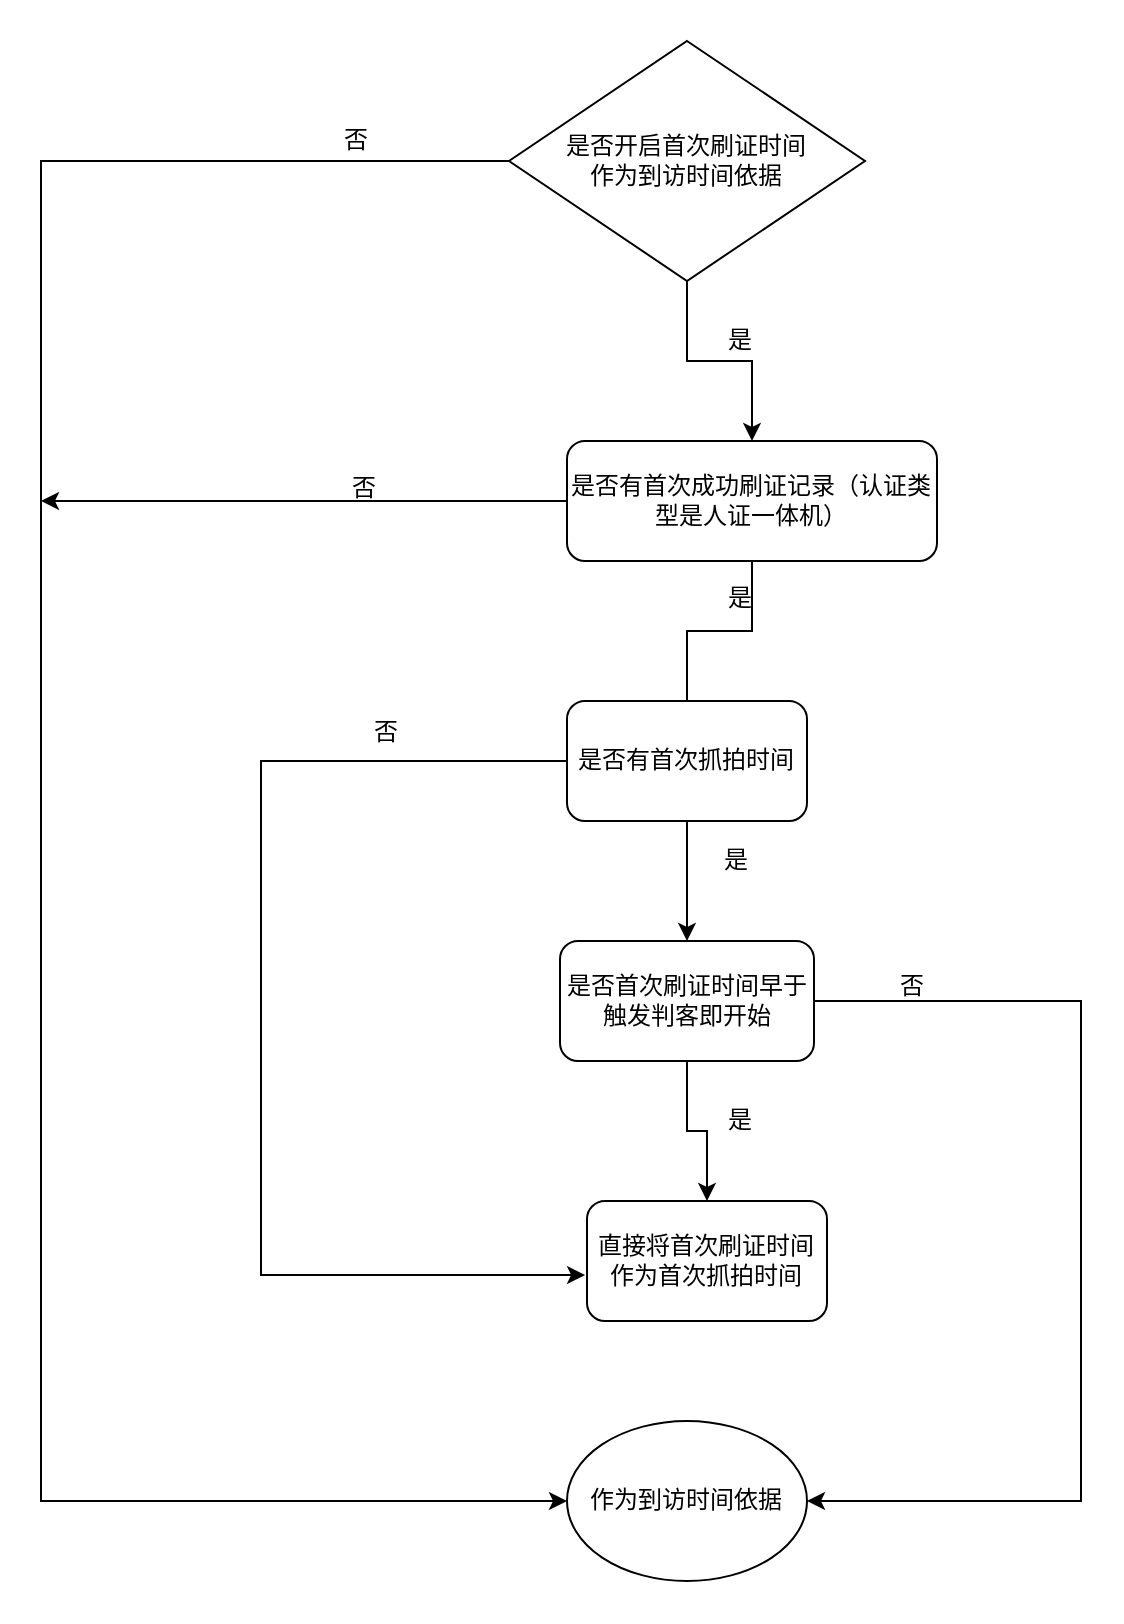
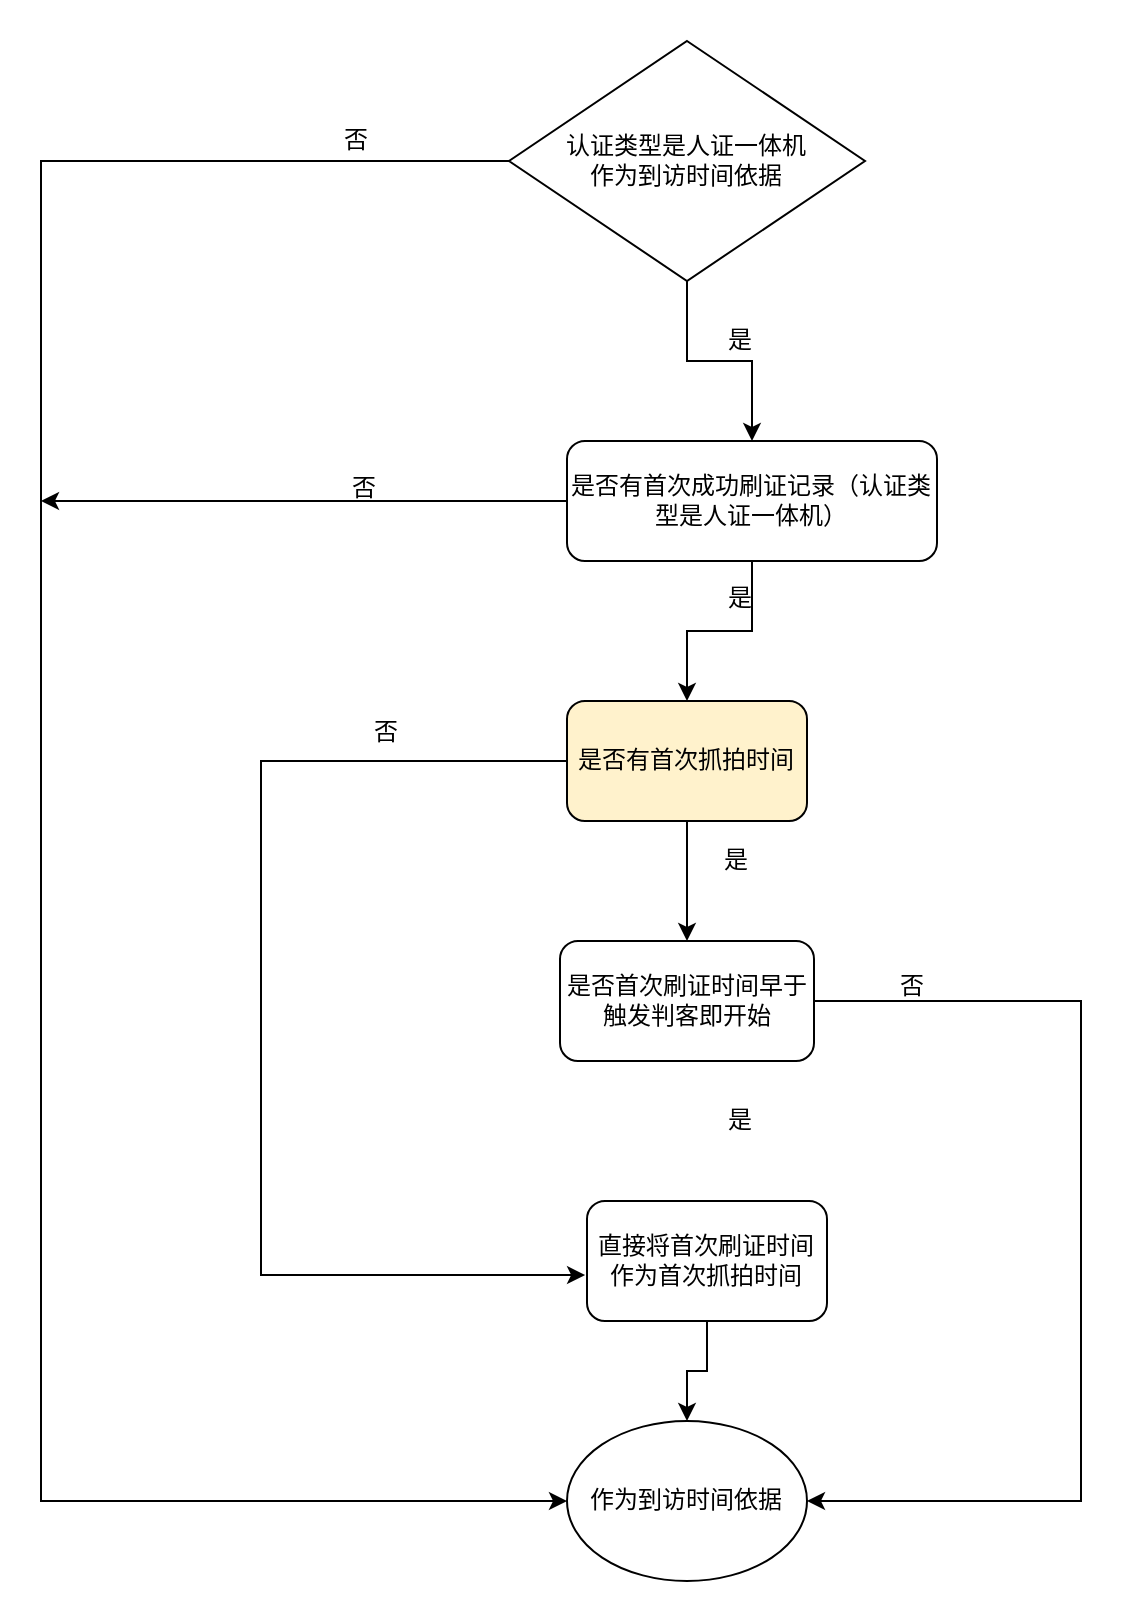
  <mxCell id="0" />
  <mxCell id="1" parent="0" />
  <mxCell id="2" style="edgeStyle=orthogonalEdgeStyle;rounded=0;orthogonalLoop=1;jettySize=auto;html=1;exitX=0;exitY=0.5;exitDx=0;exitDy=0;entryX=0;entryY=0.5;entryDx=0;entryDy=0;" edge="1" parent="1" source="4" target="5"><mxGeometry relative="1" as="geometry"><Array as="points"><mxPoint x="20" y="80" /><mxPoint x="20" y="750" /></Array></mxGeometry></mxCell>
  <mxCell id="3" value="" style="edgeStyle=orthogonalEdgeStyle;rounded=0;orthogonalLoop=1;jettySize=auto;html=1;" edge="1" parent="1" source="4" target="9"><mxGeometry relative="1" as="geometry" /></mxCell>
- <mxCell id="4" value="是否开启首次刷证时间&lt;br&gt;作为到访时间依据" style="rhombus;whiteSpace=wrap;html=1;" vertex="1" parent="1"><mxGeometry x="254" y="20" width="178" height="120" as="geometry" /></mxCell>
+ <mxCell id="4" value="认证类型是人证一体机&lt;br&gt;作为到访时间依据" style="rhombus;whiteSpace=wrap;html=1;" vertex="1" parent="1"><mxGeometry x="254" y="20" width="178" height="120" as="geometry" /></mxCell>
  <mxCell id="5" value="作为到访时间依据" style="ellipse;whiteSpace=wrap;html=1;" vertex="1" parent="1"><mxGeometry x="283" y="710" width="120" height="80" as="geometry" /></mxCell>
  <mxCell id="6" value="否" style="text;html=1;resizable=0;points=[];autosize=1;align=left;verticalAlign=top;spacingTop=-4;" vertex="1" parent="1"><mxGeometry x="170" y="60" width="30" height="20" as="geometry" /></mxCell>
- <mxCell id="7" value="" style="edgeStyle=orthogonalEdgeStyle;rounded=0;orthogonalLoop=1;jettySize=auto;html=1;endArrow=none;" edge="1" parent="1" source="9" target="13"><mxGeometry relative="1" as="geometry" /></mxCell>
+ <mxCell id="7" value="" style="edgeStyle=orthogonalEdgeStyle;rounded=0;orthogonalLoop=1;jettySize=auto;html=1;" edge="1" parent="1" source="9" target="13"><mxGeometry relative="1" as="geometry" /></mxCell>
  <mxCell id="8" style="edgeStyle=orthogonalEdgeStyle;rounded=0;orthogonalLoop=1;jettySize=auto;html=1;" edge="1" parent="1" source="9"><mxGeometry relative="1" as="geometry"><mxPoint x="20" y="250" as="targetPoint" /></mxGeometry></mxCell>
  <mxCell id="9" value="是否有首次成功刷证记录（认证类型是人证一体机）" style="rounded=1;whiteSpace=wrap;html=1;" vertex="1" parent="1"><mxGeometry x="283" y="220" width="185" height="60" as="geometry" /></mxCell>
  <mxCell id="10" value="否" style="text;html=1;resizable=0;points=[];autosize=1;align=left;verticalAlign=top;spacingTop=-4;" vertex="1" parent="1"><mxGeometry x="174" y="234" width="30" height="20" as="geometry" /></mxCell>
  <mxCell id="11" style="edgeStyle=orthogonalEdgeStyle;rounded=0;orthogonalLoop=1;jettySize=auto;html=1;entryX=-0.008;entryY=0.617;entryDx=0;entryDy=0;entryPerimeter=0;" edge="1" parent="1" source="13" target="15"><mxGeometry relative="1" as="geometry"><Array as="points"><mxPoint x="130" y="380" /><mxPoint x="130" y="637" /></Array></mxGeometry></mxCell>
  <mxCell id="12" value="" style="edgeStyle=orthogonalEdgeStyle;rounded=0;orthogonalLoop=1;jettySize=auto;html=1;" edge="1" parent="1" source="13" target="19"><mxGeometry relative="1" as="geometry" /></mxCell>
- <mxCell id="13" value="是否有首次抓拍时间" style="rounded=1;whiteSpace=wrap;html=1;" vertex="1" parent="1"><mxGeometry x="283" y="350" width="120" height="60" as="geometry" /></mxCell>
+ <mxCell id="13" value="是否有首次抓拍时间" style="rounded=1;whiteSpace=wrap;html=1;fillColor=#fff2cc;" vertex="1" parent="1"><mxGeometry x="283" y="350" width="120" height="60" as="geometry" /></mxCell>
+ <mxCell id="14" value="" style="edgeStyle=orthogonalEdgeStyle;rounded=0;orthogonalLoop=1;jettySize=auto;html=1;" edge="1" parent="1" source="15" target="5"><mxGeometry relative="1" as="geometry" /></mxCell>
  <mxCell id="15" value="直接将首次刷证时间&lt;br&gt;作为首次抓拍时间" style="rounded=1;whiteSpace=wrap;html=1;" vertex="1" parent="1"><mxGeometry x="293" y="600" width="120" height="60" as="geometry" /></mxCell>
  <mxCell id="16" value="否" style="text;html=1;resizable=0;points=[];autosize=1;align=left;verticalAlign=top;spacingTop=-4;" vertex="1" parent="1"><mxGeometry x="185" y="356" width="30" height="20" as="geometry" /></mxCell>
  <mxCell id="17" style="edgeStyle=orthogonalEdgeStyle;rounded=0;orthogonalLoop=1;jettySize=auto;html=1;entryX=1;entryY=0.5;entryDx=0;entryDy=0;" edge="1" parent="1" source="19" target="5"><mxGeometry relative="1" as="geometry"><Array as="points"><mxPoint x="540" y="500" /><mxPoint x="540" y="750" /></Array></mxGeometry></mxCell>
- <mxCell id="18" style="edgeStyle=orthogonalEdgeStyle;rounded=0;orthogonalLoop=1;jettySize=auto;html=1;entryX=0.5;entryY=0;entryDx=0;entryDy=0;" edge="1" parent="1" source="19" target="15"><mxGeometry relative="1" as="geometry" /></mxCell>
  <mxCell id="19" value="是否首次刷证时间早于&lt;br&gt;触发判客即开始" style="rounded=1;whiteSpace=wrap;html=1;" vertex="1" parent="1"><mxGeometry x="279.5" y="470" width="127" height="60" as="geometry" /></mxCell>
  <mxCell id="20" value="是" style="text;html=1;resizable=0;points=[];autosize=1;align=left;verticalAlign=top;spacingTop=-4;" vertex="1" parent="1"><mxGeometry x="360" y="420" width="30" height="20" as="geometry" /></mxCell>
  <mxCell id="21" value="是" style="text;html=1;resizable=0;points=[];autosize=1;align=left;verticalAlign=top;spacingTop=-4;" vertex="1" parent="1"><mxGeometry x="362" y="160" width="30" height="20" as="geometry" /></mxCell>
  <mxCell id="22" value="是" style="text;html=1;resizable=0;points=[];autosize=1;align=left;verticalAlign=top;spacingTop=-4;" vertex="1" parent="1"><mxGeometry x="362" y="289" width="30" height="20" as="geometry" /></mxCell>
  <mxCell id="23" value="否" style="text;html=1;resizable=0;points=[];autosize=1;align=left;verticalAlign=top;spacingTop=-4;" vertex="1" parent="1"><mxGeometry x="448" y="483" width="30" height="20" as="geometry" /></mxCell>
  <mxCell id="24" value="是" style="text;html=1;resizable=0;points=[];autosize=1;align=left;verticalAlign=top;spacingTop=-4;" vertex="1" parent="1"><mxGeometry x="362" y="550" width="30" height="20" as="geometry" /></mxCell>
